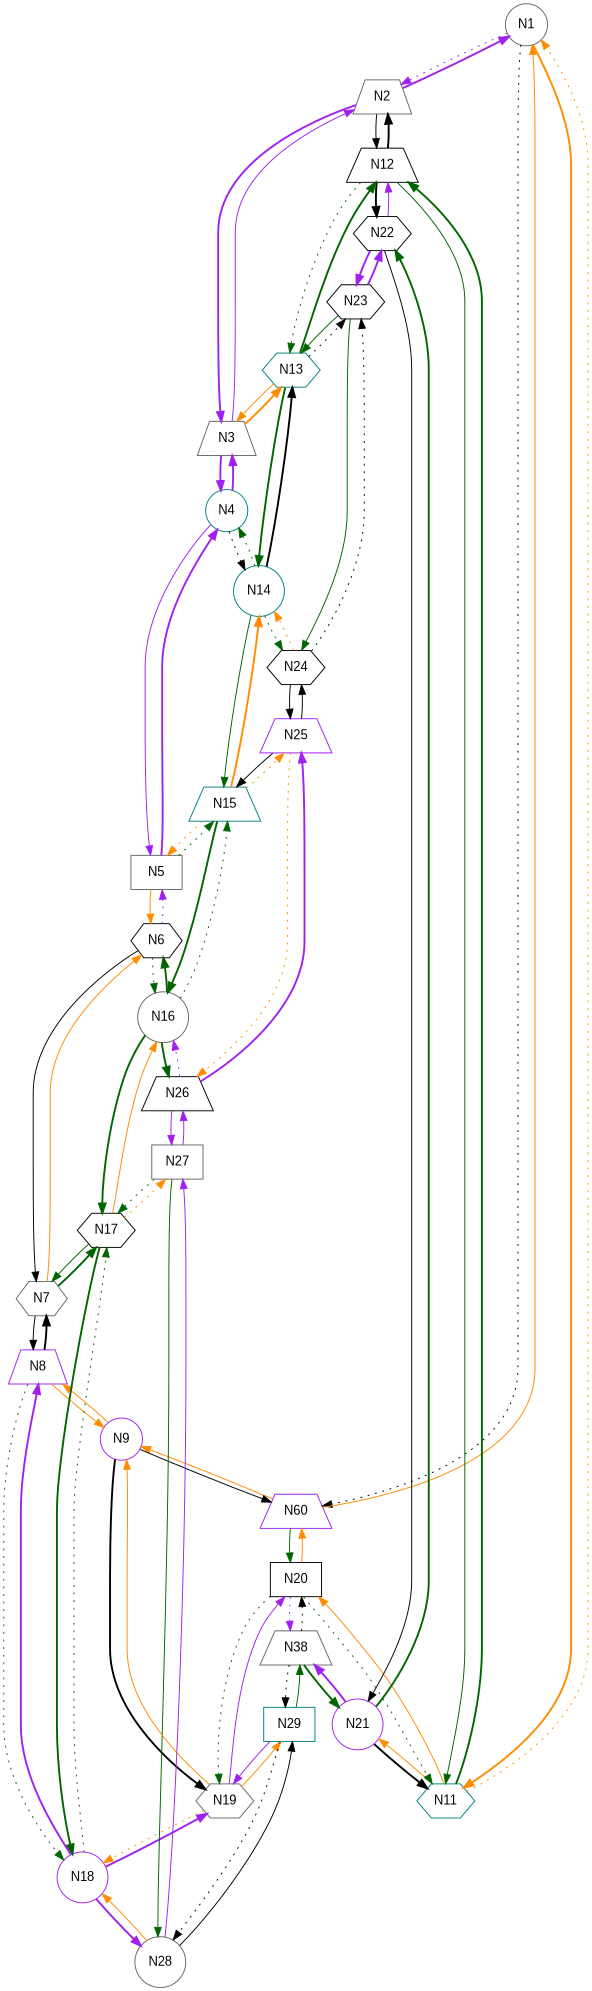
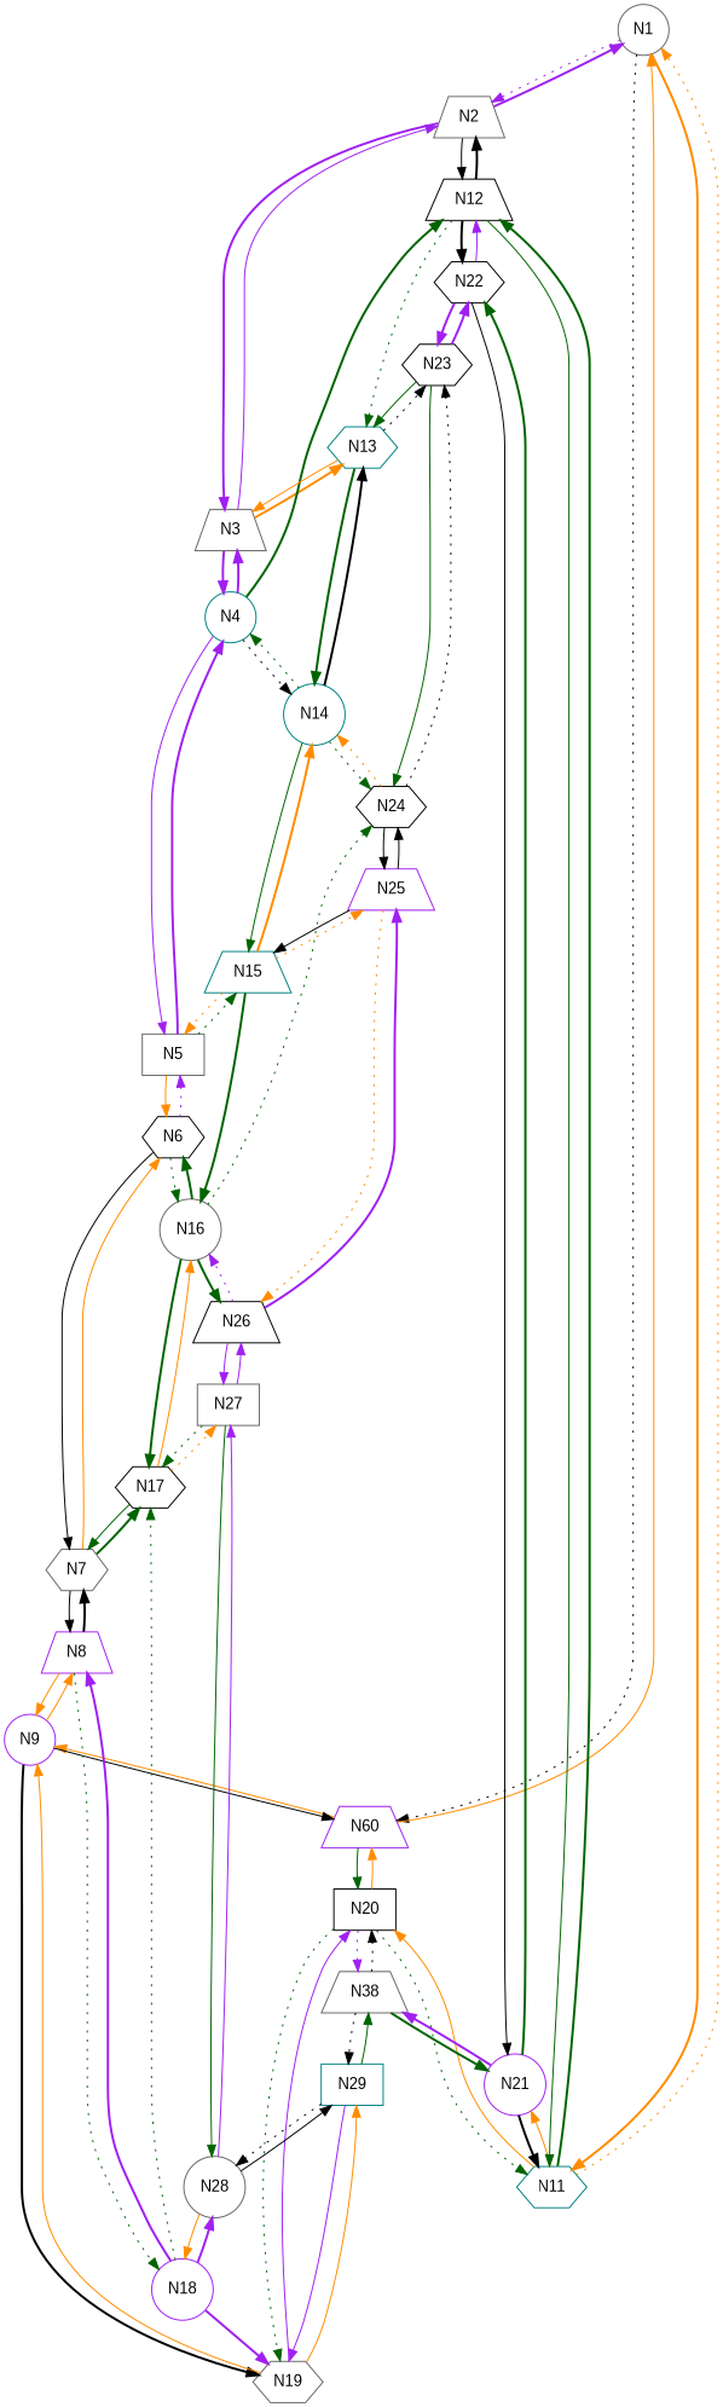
  digraph {
    fontname="Liberation Sans"
    node [color=gray40 fontname="Liberation Sans" shape=trapezium]
    edge [color=darkgreen fontname="Liberation Sans" style=solid]
    N1 [shape=circle]
    N2
    n3 [color=purple label=N60]
    N11 [color=teal shape=hexagon]
    N3
    N12 [color=black]
    N9 [color=purple shape=circle]
    N20 [color=black shape=box]
    N21 [color=purple shape=circle]
    N4 [color=teal shape=circle]
    N13 [color=teal shape=hexagon]
    N22 [color=black shape=hexagon]
    N5 [shape=box]
    N14 [color=teal shape=circle]
    N23 [color=black shape=hexagon]
    N6 [color=black shape=hexagon]
    N15 [color=teal]
    N24 [color=black shape=hexagon]
    N7 [shape=hexagon]
    N16 [shape=circle]
    N25 [color=purple]
    N8 [color=purple]
    N17 [color=black shape=hexagon]
    N26 [color=black]
    N18 [color=purple shape=circle]
    N27 [shape=box]
    N19 [shape=hexagon]
    N28 [shape=circle]
    N29 [color=teal shape=box]
    n30 [label=N38]
    N1 -> N2 [color=purple style=dotted]
    N1 -> n3 [color=black style=dotted]
    N1 -> N11 [color=darkorange style=bold]
    N2 -> N1 [color=purple style=bold]
    N2 -> N3 [color=purple style=bold]
    N2 -> N12 [color=black]
    n3 -> N1 [color=darkorange]
    n3 -> N9 [color=darkorange]
    n3 -> N20
    N11 -> N1 [color=darkorange style=dotted]
    N11 -> N12 [style=bold]
    N11 -> N20 [color=darkorange]
    N11 -> N21 [color=darkorange]
    N3 -> N2 [color=purple]
    N3 -> N4 [color=purple style=bold]
    N3 -> N13 [color=darkorange style=bold]
    N12 -> N2 [color=black style=bold]
    N12 -> N11
    N12 -> N13 [style=dotted]
    N12 -> N22 [color=black style=bold]
    N9 -> n3 [color=black]
    N9 -> N8 [color=darkorange]
    N9 -> N19 [color=black style=bold]
    N20 -> n3 [color=darkorange]
    N20 -> N11 [style=dotted]
    N20 -> N19 [style=dotted]
    N20 -> n30 [color=purple style=dotted]
    N21 -> N11 [color=black style=bold]
    N21 -> N22 [style=bold]
    N21 -> n30 [color=purple style=bold]
    N4 -> N3 [color=purple style=bold]
    N4 -> N5 [color=purple]
    N4 -> N14 [color=black style=dotted]
    N13 -> N3 [color=darkorange]
-   N13 -> N12 [style=bold]
+   N4 -> N12 [style=bold]
    N13 -> N14 [style=bold]
    N13 -> N23 [color=black style=dotted]
    N22 -> N12 [color=purple]
    N22 -> N21 [color=black]
    N22 -> N23 [color=purple style=bold]
    N5 -> N4 [color=purple style=bold]
    N5 -> N6 [color=darkorange]
    N5 -> N15 [style=dotted]
    N14 -> N4 [style=dotted]
    N14 -> N13 [color=black style=bold]
    N14 -> N15
    N14 -> N24 [style=dotted]
    N23 -> N13
    N23 -> N22 [color=purple style=bold]
    N23 -> N24
    N6 -> N5 [color=purple style=dotted]
    N6 -> N7 [color=black]
    N6 -> N16 [style=dotted]
    N15 -> N5 [color=darkorange style=dotted]
    N15 -> N14 [color=darkorange style=bold]
    N15 -> N16 [style=bold]
    N15 -> N25 [color=darkorange style=dotted]
    N24 -> N14 [color=darkorange style=dotted]
    N24 -> N23 [color=black style=dotted]
    N24 -> N25 [color=black]
    N7 -> N6 [color=darkorange]
    N7 -> N8 [color=black]
    N7 -> N17 [style=bold]
    N16 -> N6 [style=bold]
-   N16 -> N15 [style=dotted]
+   N16 -> N24 [style=dotted]
    N16 -> N17 [style=bold]
    N16 -> N26 [style=bold]
    N25 -> N15 [color=black]
    N25 -> N24 [color=black]
    N25 -> N26 [color=darkorange style=dotted]
    N8 -> N9 [color=darkorange]
    N8 -> N7 [color=black style=bold]
    N8 -> N18 [style=dotted]
    N17 -> N7
    N17 -> N16 [color=darkorange]
-   N17 -> N18 [style=bold]
    N17 -> N27 [color=darkorange style=dotted]
    N26 -> N16 [color=purple style=dotted]
    N26 -> N25 [color=purple style=bold]
    N26 -> N27 [color=purple]
    N18 -> N8 [color=purple style=bold]
    N18 -> N17 [style=dotted]
    N18 -> N19 [color=purple style=bold]
    N18 -> N28 [color=purple style=bold]
    N27 -> N17 [style=dotted]
    N27 -> N26 [color=purple]
    N27 -> N28
    N19 -> N9 [color=darkorange]
    N19 -> N20 [color=purple]
-   N19 -> N18 [color=darkorange style=dotted]
    N19 -> N29 [color=darkorange]
    N28 -> N18 [color=darkorange]
    N28 -> N27 [color=purple]
    N28 -> N29 [color=black]
    N29 -> N19 [color=purple]
    N29 -> N28 [color=black style=dotted]
    N29 -> n30
    n30 -> N20 [color=black style=dotted]
    n30 -> N21 [style=bold]
    n30 -> N29 [color=black style=dotted]
  }
